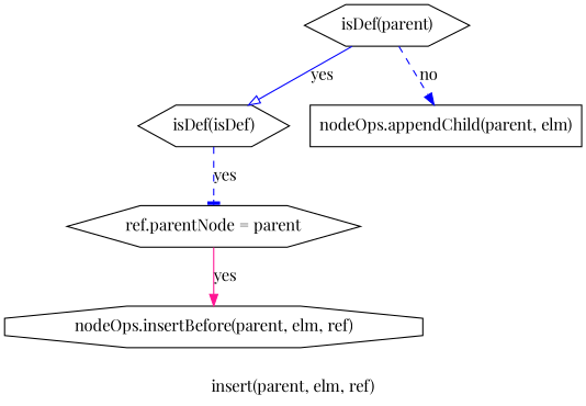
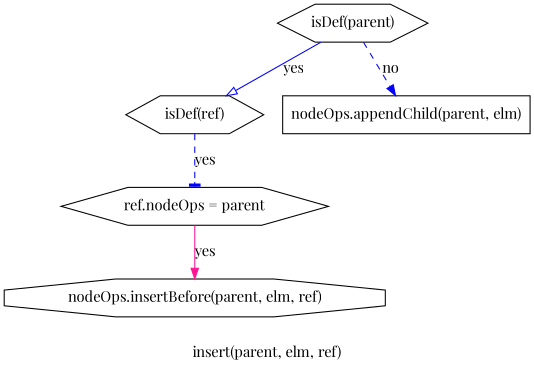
  digraph {
    fontname="Playfair Display"
    label="insert(parent, elm, ref)"
    node [fontname="Playfair Display" shape=hexagon]
    edge [arrowhead=normal color=blue fontname="Playfair Display" style=solid]
    n1 [label="isDef(parent)"]
-   n2 [label="isDef(isDef)"]
+   n2 [label="isDef(ref)"]
    n3 [label="nodeOps.appendChild(parent, elm)" shape=box]
-   n4 [label="ref.parentNode = parent"]
+   n4 [label="ref.nodeOps = parent"]
    n5 [label="nodeOps.insertBefore(parent, elm, ref)" shape=octagon]
    n1 -> n2 [arrowhead=onormal label=yes]
    n1 -> n3 [label=no style=dashed]
    n2 -> n4 [arrowhead=tee label=yes style=dashed]
    n4 -> n5 [color=deeppink label=yes]
  }
